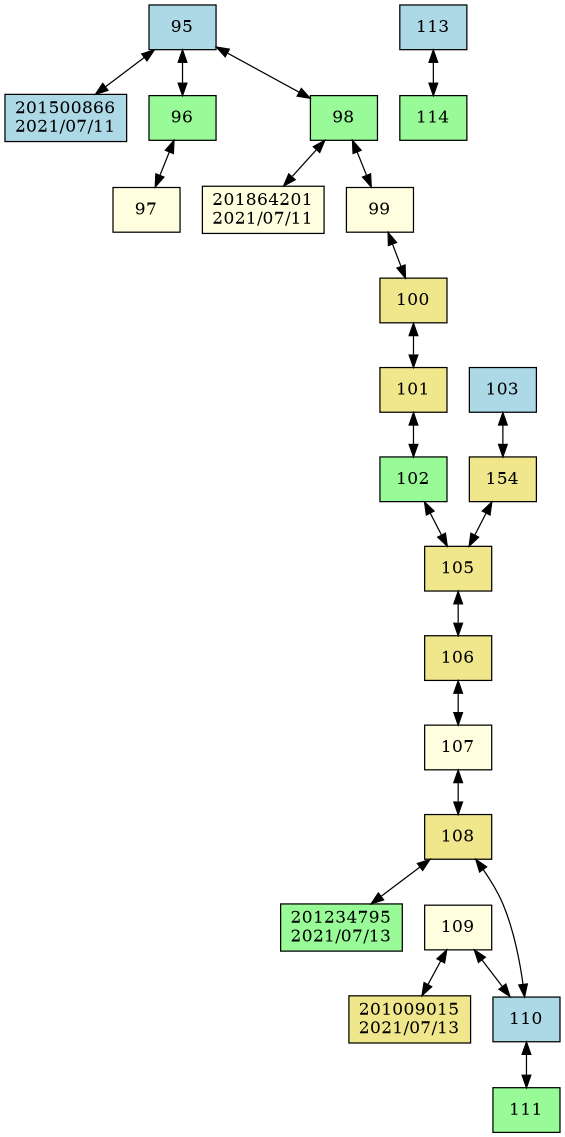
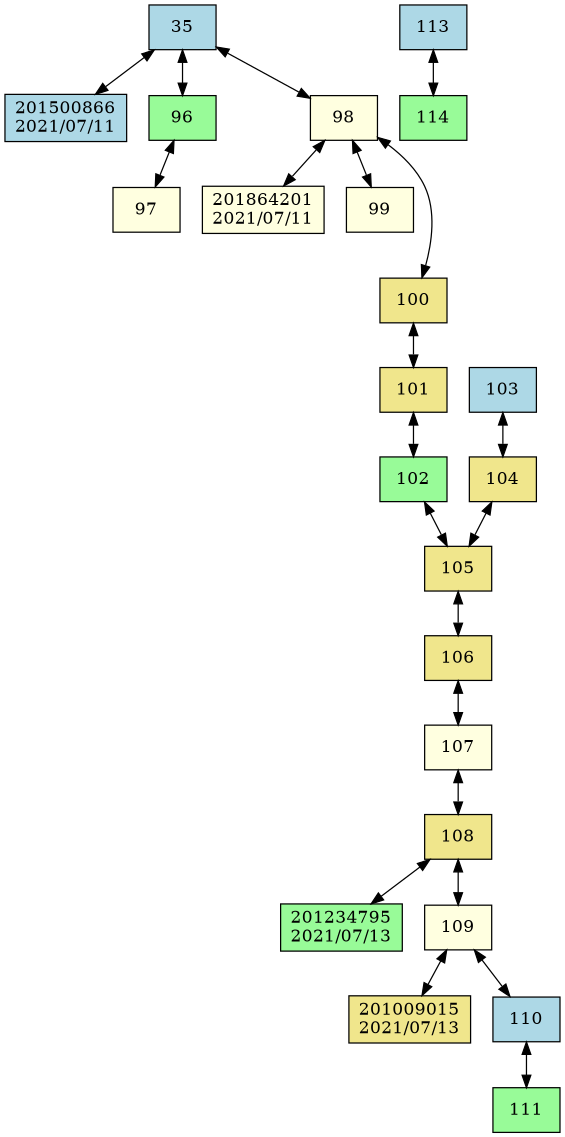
  digraph {
    compound=true
    rankdir=TB
    node [fillcolor=khaki shape=box style=filled]
    edge [dir=both]
-   n1 [fillcolor=lightblue label=95]
+   n1 [fillcolor=lightblue label=35]
    n2 [fillcolor=lightblue label="201500866\n2021/07/11"]
    n3 [fillcolor=palegreen label=96]
-   n4 [fillcolor=palegreen label=98]
+   n4 [fillcolor=lightyellow label=98]
    n5 [fillcolor=lightyellow label=97]
    n6 [fillcolor=lightyellow label="201864201\n2021/07/11"]
    n7 [fillcolor=lightyellow label=99]
    n8 [label=100]
    n9 [label=101]
    n10 [fillcolor=palegreen label=102]
    n11 [label=105]
    n12 [fillcolor=lightblue label=103]
-   n13 [label=154]
+   n13 [label=104]
    n14 [label=106]
    n15 [fillcolor=lightyellow label=107]
    n16 [label=108]
    n17 [fillcolor=palegreen label="201234795\n2021/07/13"]
    n18 [fillcolor=lightyellow label=109]
    n19 [label="201009015\n2021/07/13"]
    n20 [fillcolor=lightblue label=110]
    n21 [fillcolor=palegreen label=111]
    n22 [fillcolor=lightblue label=113]
    n23 [fillcolor=palegreen label=114]
    n1 -> n2
    n1 -> n3
    n1 -> n4
    n3 -> n5
    n4 -> n6
    n4 -> n7
-   n7 -> n8
+   n4 -> n8
    n8 -> n9
    n9 -> n10
    n10 -> n11
    n11 -> n14
    n12 -> n13
    n13 -> n11
    n14 -> n15
    n15 -> n16
    n16 -> n17
-   n16 -> n20
+   n16 -> n18
    n18 -> n19
    n18 -> n20
    n20 -> n21
    n22 -> n23
  }
